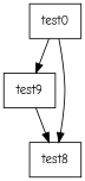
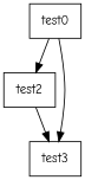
  digraph {
    fontname="Comic Neue"
    node [fontname="Comic Neue" shape=box]
    edge [fontname="Comic Neue"]
    n1 [label=test0]
-   test2 [label=test9]
-   test3 [label=test8]
+   test2
+   test3
    n1 -> test2
    n1 -> test3
    test2 -> test3
  }
